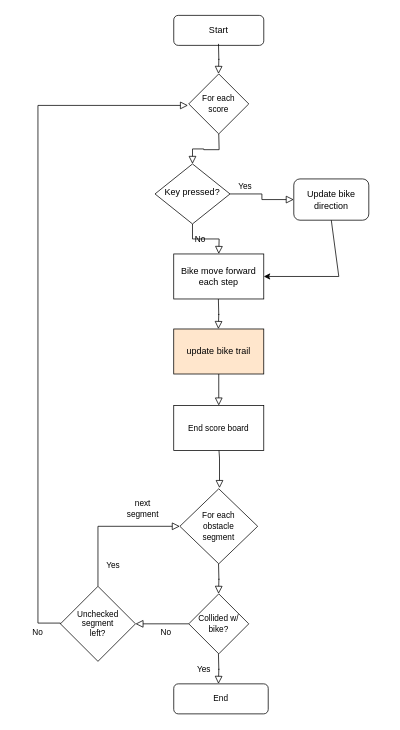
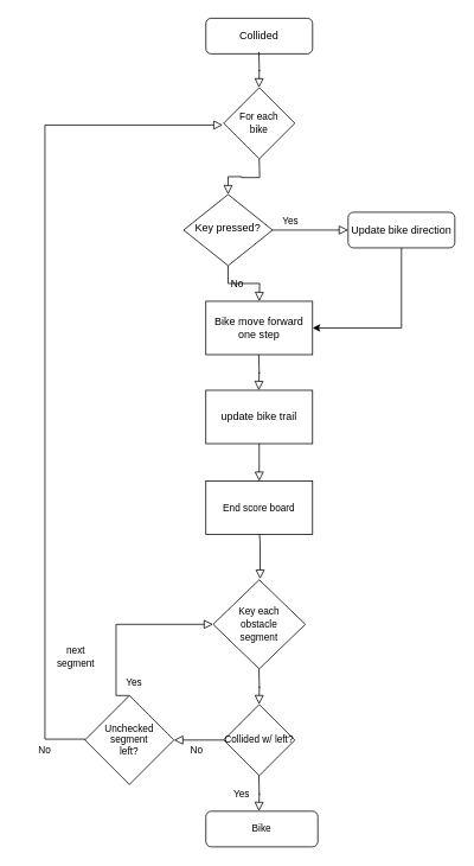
  <mxCell id="0" />
  <mxCell id="1" parent="0" />
  <mxCell id="2" value="" style="rounded=0;html=1;jettySize=auto;orthogonalLoop=1;fontSize=11;endArrow=block;endFill=0;endSize=8;strokeWidth=1;shadow=0;labelBackgroundColor=none;edgeStyle=orthogonalEdgeStyle;" parent="1" target="6" edge="1"><mxGeometry relative="1" as="geometry"><mxPoint x="291" y="178" as="sourcePoint" /></mxGeometry></mxCell>
- <mxCell id="3" value="Start" style="rounded=1;whiteSpace=wrap;html=1;fontSize=12;glass=0;strokeWidth=1;shadow=0;" parent="1" vertex="1"><mxGeometry x="231" y="20" width="120" height="40" as="geometry" /></mxCell>
+ <mxCell id="3" value="Collided" style="rounded=1;whiteSpace=wrap;html=1;fontSize=12;glass=0;strokeWidth=1;shadow=0;" parent="1" vertex="1"><mxGeometry x="231" y="20" width="120" height="40" as="geometry" /></mxCell>
  <mxCell id="4" value="Yes" style="rounded=0;html=1;jettySize=auto;orthogonalLoop=1;fontSize=11;endArrow=block;endFill=0;endSize=8;strokeWidth=1;shadow=0;labelBackgroundColor=none;edgeStyle=orthogonalEdgeStyle;" parent="1" source="6" edge="1"><mxGeometry x="-1" y="86" relative="1" as="geometry"><mxPoint x="-16" y="-50" as="offset" /><mxPoint x="291" y="338" as="targetPoint" /></mxGeometry></mxCell>
  <mxCell id="5" value="No" style="edgeStyle=orthogonalEdgeStyle;rounded=0;html=1;jettySize=auto;orthogonalLoop=1;fontSize=11;endArrow=block;endFill=0;endSize=8;strokeWidth=1;shadow=0;labelBackgroundColor=none;" parent="1" source="6" target="7" edge="1"><mxGeometry x="-1" y="-72" relative="1" as="geometry"><mxPoint x="-40" y="-12" as="offset" /></mxGeometry></mxCell>
  <mxCell id="6" value="Key pressed?" style="rhombus;whiteSpace=wrap;html=1;shadow=0;fontFamily=Helvetica;fontSize=12;align=center;strokeWidth=1;spacing=6;spacingTop=-4;" parent="1" vertex="1"><mxGeometry x="206" y="218" width="100" height="80" as="geometry" /></mxCell>
- <mxCell id="7" value="Update bike direction" style="rounded=1;whiteSpace=wrap;html=1;fontSize=12;glass=0;strokeWidth=1;shadow=0;" parent="1" vertex="1"><mxGeometry x="391" y="238" width="100" height="55" as="geometry" /></mxCell>
+ <mxCell id="7" value="Update bike direction" style="rounded=1;whiteSpace=wrap;html=1;fontSize=12;glass=0;strokeWidth=1;shadow=0;" parent="1" vertex="1"><mxGeometry x="391" y="238" width="120" height="40" as="geometry" /></mxCell>
  <mxCell id="8" value="" style="endArrow=classic;html=1;rounded=0;exitX=0.5;exitY=1;exitDx=0;exitDy=0;entryX=1;entryY=0.5;entryDx=0;entryDy=0;" edge="1" parent="1" source="7"><mxGeometry width="50" height="50" relative="1" as="geometry"><mxPoint x="401" y="338" as="sourcePoint" /><mxPoint x="351" y="368" as="targetPoint" /><Array as="points"><mxPoint x="451" y="368" /></Array></mxGeometry></mxCell>
- <mxCell id="9" value="&lt;font style=&quot;font-size: 11px;&quot;&gt;For each &lt;br&gt;obstacle &lt;br&gt;segment&lt;/font&gt;" style="rhombus;whiteSpace=wrap;html=1;" vertex="1" parent="1"><mxGeometry x="239.14" y="651" width="103.75" height="100" as="geometry" /></mxCell>
+ <mxCell id="9" value="&lt;font style=&quot;font-size: 11px;&quot;&gt;Key each &lt;br&gt;obstacle &lt;br&gt;segment&lt;/font&gt;" style="rhombus;whiteSpace=wrap;html=1;" vertex="1" parent="1"><mxGeometry x="239.14" y="651" width="103.75" height="100" as="geometry" /></mxCell>
  <mxCell id="10" value="" style="rounded=0;html=1;jettySize=auto;orthogonalLoop=1;fontSize=11;endArrow=block;endFill=0;endSize=8;strokeWidth=1;shadow=0;labelBackgroundColor=none;edgeStyle=orthogonalEdgeStyle;" edge="1" parent="1"><mxGeometry width="50" height="50" relative="1" as="geometry"><mxPoint x="291" y="498" as="sourcePoint" /><mxPoint x="291" y="540" as="targetPoint" /></mxGeometry></mxCell>
- <mxCell id="11" value="Collided w/ bike?" style="rhombus;whiteSpace=wrap;html=1;fontSize=11;" vertex="1" parent="1"><mxGeometry x="251.01" y="791" width="80" height="80" as="geometry" /></mxCell>
+ <mxCell id="11" value="Collided w/ left?" style="rhombus;whiteSpace=wrap;html=1;fontSize=11;" vertex="1" parent="1"><mxGeometry x="251.01" y="791" width="80" height="80" as="geometry" /></mxCell>
  <mxCell id="12" value="" style="rounded=0;html=1;jettySize=auto;orthogonalLoop=1;fontSize=11;endArrow=block;endFill=0;endSize=8;strokeWidth=1;shadow=0;labelBackgroundColor=none;edgeStyle=orthogonalEdgeStyle;" edge="1" parent="1"><mxGeometry width="50" height="50" relative="1" as="geometry"><mxPoint x="290.5" y="398" as="sourcePoint" /><mxPoint x="290.5" y="438" as="targetPoint" /></mxGeometry></mxCell>
  <mxCell id="13" value="" style="rounded=0;html=1;jettySize=auto;orthogonalLoop=1;fontSize=11;endArrow=block;endFill=0;endSize=8;strokeWidth=1;shadow=0;labelBackgroundColor=none;edgeStyle=orthogonalEdgeStyle;" edge="1" parent="1"><mxGeometry width="50" height="50" relative="1" as="geometry"><mxPoint x="290.72" y="751" as="sourcePoint" /><mxPoint x="290.72" y="791" as="targetPoint" /></mxGeometry></mxCell>
  <mxCell id="14" value="Yes" style="rounded=0;html=1;jettySize=auto;orthogonalLoop=1;fontSize=11;endArrow=block;endFill=0;endSize=8;strokeWidth=1;shadow=0;labelBackgroundColor=none;edgeStyle=orthogonalEdgeStyle;" edge="1" parent="1"><mxGeometry y="20" relative="1" as="geometry"><mxPoint as="offset" /><mxPoint x="290.59" y="871" as="sourcePoint" /><mxPoint x="290.59" y="911" as="targetPoint" /></mxGeometry></mxCell>
- <mxCell id="15" value="End" style="rounded=1;whiteSpace=wrap;html=1;fontSize=11;" vertex="1" parent="1"><mxGeometry x="231" y="911" width="125.93" height="40" as="geometry" /></mxCell>
+ <mxCell id="15" value="Bike" style="rounded=1;whiteSpace=wrap;html=1;fontSize=11;" vertex="1" parent="1"><mxGeometry x="231" y="911" width="125.93" height="40" as="geometry" /></mxCell>
  <mxCell id="16" value="Yes" style="rounded=0;html=1;jettySize=auto;orthogonalLoop=1;fontSize=11;endArrow=block;endFill=0;endSize=8;strokeWidth=1;shadow=0;labelBackgroundColor=none;edgeStyle=orthogonalEdgeStyle;exitX=0.5;exitY=0;exitDx=0;exitDy=0;entryX=0;entryY=0.5;entryDx=0;entryDy=0;" edge="1" parent="1" source="21" target="9"><mxGeometry x="-0.704" y="-20" relative="1" as="geometry"><mxPoint as="offset" /><mxPoint x="590.96" y="795" as="sourcePoint" /><mxPoint x="620.96" y="665" as="targetPoint" /><Array as="points"><mxPoint x="130" y="701" /></Array></mxGeometry></mxCell>
  <mxCell id="17" value="No" style="text;html=1;strokeColor=none;fillColor=none;align=center;verticalAlign=middle;whiteSpace=wrap;rounded=0;fontSize=11;" vertex="1" parent="1"><mxGeometry x="201" y="833" width="40" height="20" as="geometry" /></mxCell>
  <mxCell id="18" value="" style="rounded=0;html=1;jettySize=auto;orthogonalLoop=1;fontSize=11;endArrow=block;endFill=0;endSize=8;strokeWidth=1;shadow=0;labelBackgroundColor=none;edgeStyle=orthogonalEdgeStyle;exitX=0;exitY=0.5;exitDx=0;exitDy=0;entryX=1;entryY=0.5;entryDx=0;entryDy=0;" edge="1" parent="1" source="11" target="21"><mxGeometry width="50" height="50" relative="1" as="geometry"><mxPoint x="300.72" y="761" as="sourcePoint" /><mxPoint x="371" y="831" as="targetPoint" /></mxGeometry></mxCell>
- <mxCell id="19" value="&lt;span style=&quot;font-size: 12px;&quot;&gt;Bike move forward each step&lt;/span&gt;" style="rounded=0;whiteSpace=wrap;html=1;fontSize=11;" vertex="1" parent="1"><mxGeometry x="231" y="338" width="120" height="60" as="geometry" /></mxCell>
- <mxCell id="20" value="&lt;span style=&quot;font-size: 12px;&quot;&gt;update bike trail&lt;/span&gt;" style="rounded=0;whiteSpace=wrap;html=1;fontSize=11;fillColor=#ffe6cc;" vertex="1" parent="1"><mxGeometry x="231" y="438" width="120" height="60" as="geometry" /></mxCell>
- <mxCell id="21" value="Unchecked&lt;br&gt;segment&lt;br&gt;left?" style="rhombus;whiteSpace=wrap;html=1;fontSize=11;" vertex="1" parent="1"><mxGeometry x="80" y="781" width="100" height="100" as="geometry" /></mxCell>
- <mxCell id="22" value="next segment" style="text;html=1;strokeColor=none;fillColor=none;align=center;verticalAlign=middle;whiteSpace=wrap;rounded=0;fontSize=11;" vertex="1" parent="1"><mxGeometry x="160" y="663" width="60" height="30" as="geometry" /></mxCell>
- <mxCell id="23" value="For each&lt;br&gt;score" style="rhombus;whiteSpace=wrap;html=1;fontSize=11;" vertex="1" parent="1"><mxGeometry x="251" y="98" width="80" height="80" as="geometry" /></mxCell>
+ <mxCell id="19" value="&lt;span style=&quot;font-size: 12px;&quot;&gt;Bike move forward one step&lt;/span&gt;" style="rounded=0;whiteSpace=wrap;html=1;fontSize=11;" vertex="1" parent="1"><mxGeometry x="231" y="338" width="120" height="60" as="geometry" /></mxCell>
+ <mxCell id="20" value="&lt;span style=&quot;font-size: 12px;&quot;&gt;update bike trail&lt;/span&gt;" style="rounded=0;whiteSpace=wrap;html=1;fontSize=11;" vertex="1" parent="1"><mxGeometry x="231" y="438" width="120" height="60" as="geometry" /></mxCell>
+ <mxCell id="21" value="Unchecked&lt;br&gt;segment&lt;br&gt;left?" style="rhombus;whiteSpace=wrap;html=1;fontSize=11;" vertex="1" parent="1"><mxGeometry x="95" y="781" width="100" height="100" as="geometry" /></mxCell>
+ <mxCell id="22" value="next segment" style="text;html=1;strokeColor=none;fillColor=none;align=center;verticalAlign=middle;whiteSpace=wrap;rounded=0;fontSize=11;" vertex="1" parent="1"><mxGeometry x="55" y="723" width="60" height="30" as="geometry" /></mxCell>
+ <mxCell id="23" value="For each&lt;br&gt;bike" style="rhombus;whiteSpace=wrap;html=1;fontSize=11;" vertex="1" parent="1"><mxGeometry x="251" y="98" width="80" height="80" as="geometry" /></mxCell>
  <mxCell id="24" value="" style="rounded=0;html=1;jettySize=auto;orthogonalLoop=1;fontSize=11;endArrow=block;endFill=0;endSize=8;strokeWidth=1;shadow=0;labelBackgroundColor=none;edgeStyle=orthogonalEdgeStyle;" edge="1" parent="1"><mxGeometry relative="1" as="geometry"><mxPoint x="290.64" y="58" as="sourcePoint" /><mxPoint x="290.64" y="98" as="targetPoint" /></mxGeometry></mxCell>
  <mxCell id="25" value="" style="rounded=0;html=1;jettySize=auto;orthogonalLoop=1;fontSize=11;endArrow=block;endFill=0;endSize=8;strokeWidth=1;shadow=0;labelBackgroundColor=none;edgeStyle=orthogonalEdgeStyle;exitX=0;exitY=0.5;exitDx=0;exitDy=0;" edge="1" parent="1" source="21"><mxGeometry width="50" height="50" relative="1" as="geometry"><mxPoint x="20" y="720" as="sourcePoint" /><mxPoint x="250" y="140" as="targetPoint" /><Array as="points"><mxPoint x="50" y="830" /><mxPoint x="50" y="140" /></Array></mxGeometry></mxCell>
  <mxCell id="26" value="No" style="text;html=1;strokeColor=none;fillColor=none;align=center;verticalAlign=middle;whiteSpace=wrap;rounded=0;fontSize=11;" vertex="1" parent="1"><mxGeometry x="20" y="828" width="60" height="30" as="geometry" /></mxCell>
  <mxCell id="27" value="End score board" style="rounded=0;whiteSpace=wrap;html=1;fontSize=11;" vertex="1" parent="1"><mxGeometry x="231" y="540" width="120" height="60" as="geometry" /></mxCell>
  <mxCell id="28" value="" style="rounded=0;html=1;jettySize=auto;orthogonalLoop=1;fontSize=11;endArrow=block;endFill=0;endSize=8;strokeWidth=1;shadow=0;labelBackgroundColor=none;edgeStyle=orthogonalEdgeStyle;" edge="1" parent="1"><mxGeometry x="0.189" y="20" width="50" height="50" relative="1" as="geometry"><mxPoint x="291.31" y="600" as="sourcePoint" /><mxPoint x="292" y="650" as="targetPoint" /><Array as="points"><mxPoint x="291" y="610" /><mxPoint x="291" y="610" /><mxPoint x="291" y="650" /></Array><mxPoint as="offset" /></mxGeometry></mxCell>
